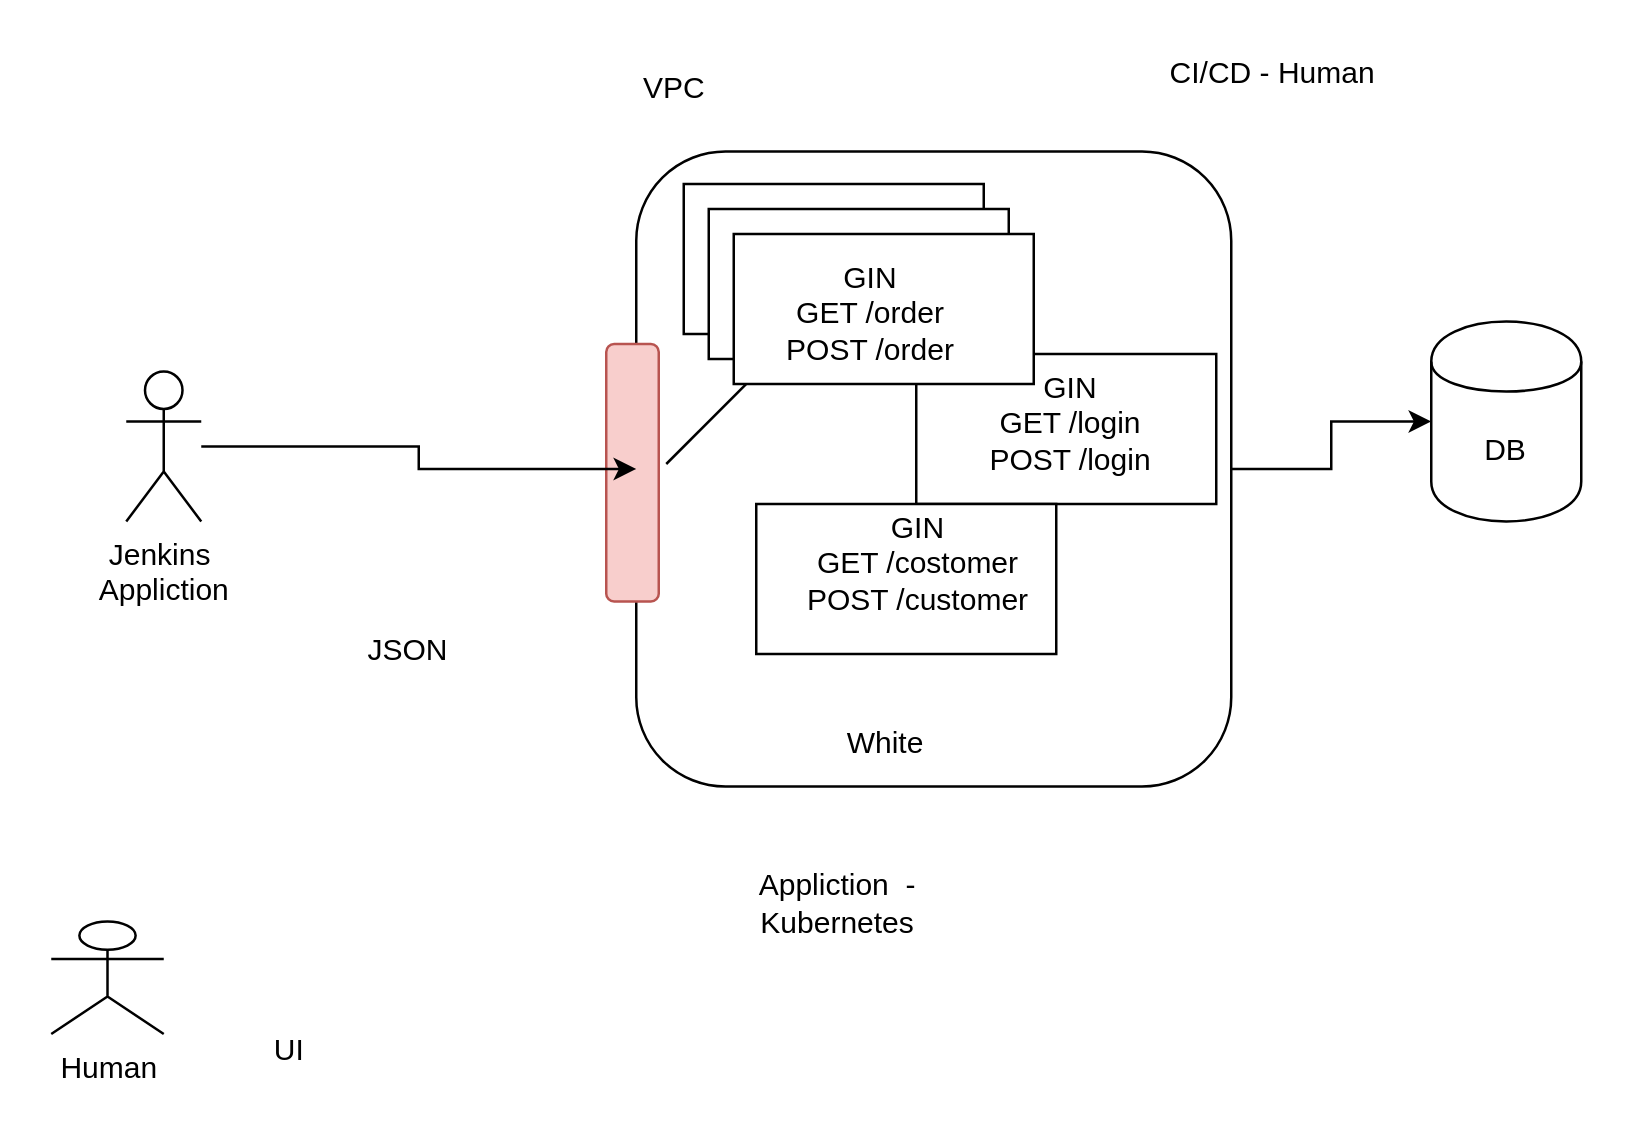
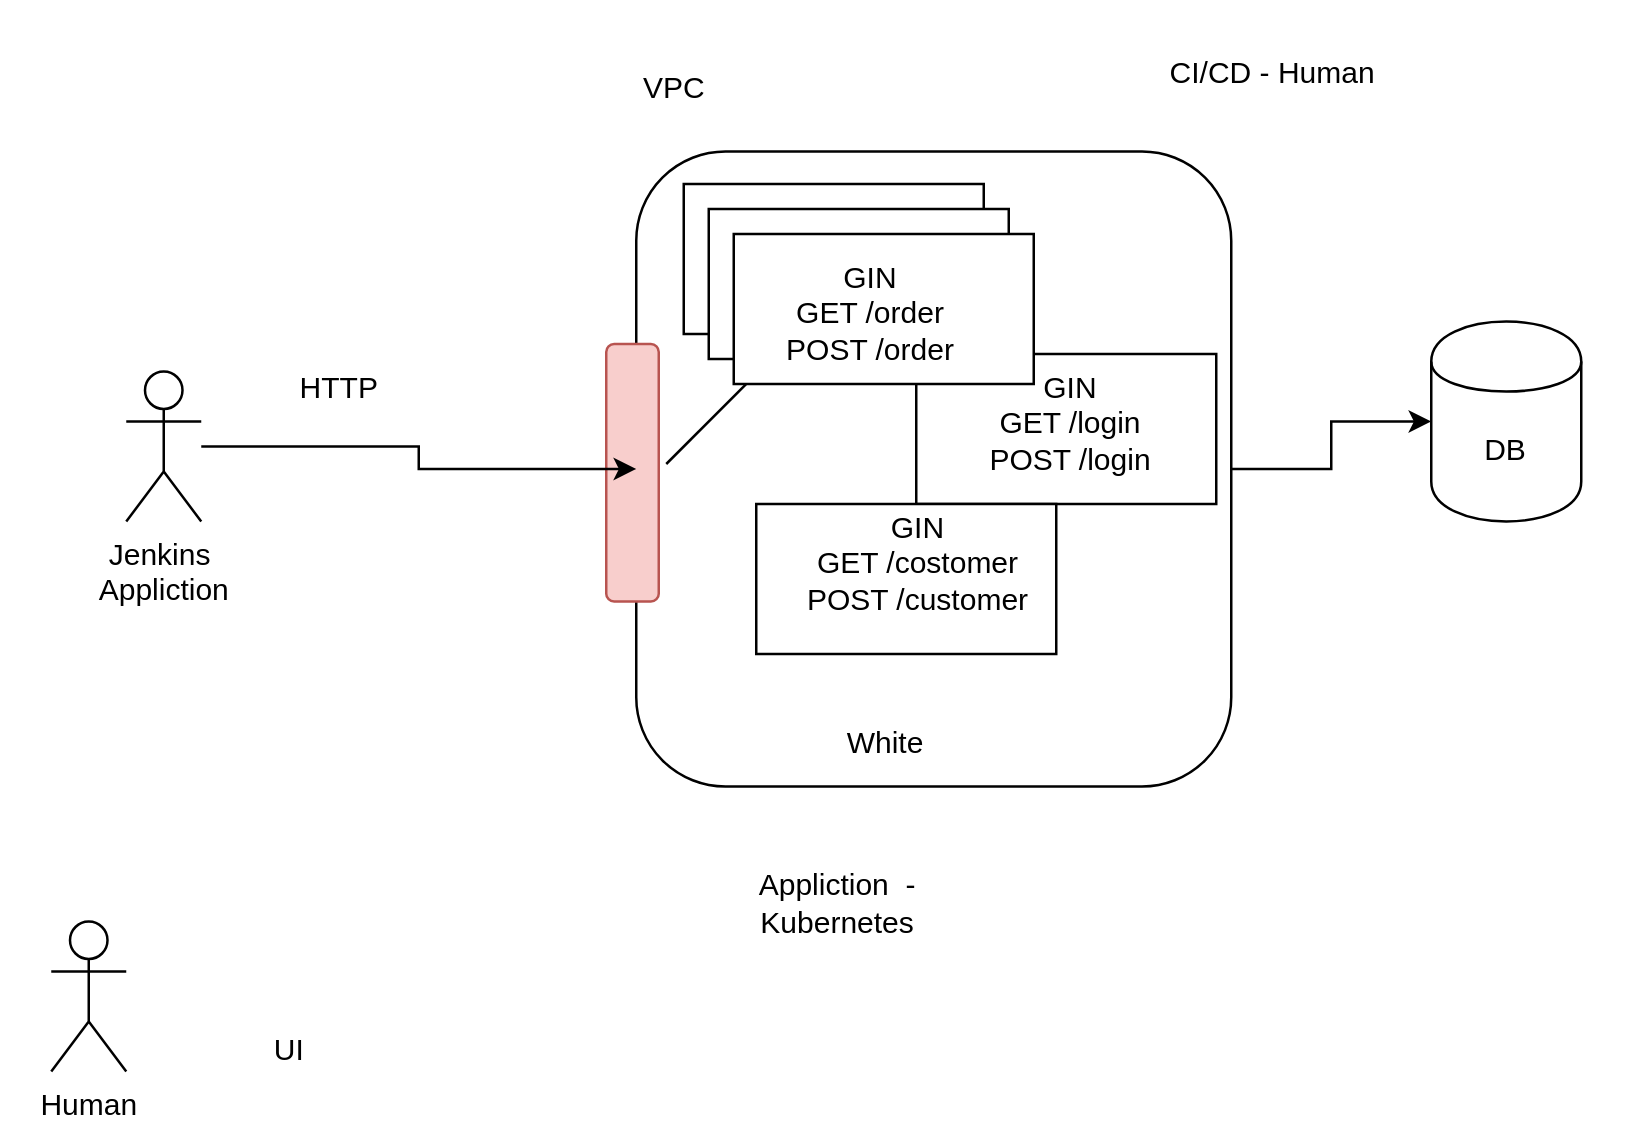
  <mxCell id="0" />
  <mxCell id="1" parent="0" />
  <mxCell id="2" value="" style="rounded=1;whiteSpace=wrap;html=1;" vertex="1" parent="1"><mxGeometry x="254" y="60" width="238" height="254" as="geometry" /></mxCell>
  <mxCell id="3" value="" style="rounded=0;whiteSpace=wrap;html=1;fontStyle=1" vertex="1" parent="1"><mxGeometry x="366" y="141" width="120" height="60" as="geometry" /></mxCell>
  <mxCell id="4" value="" style="rounded=0;whiteSpace=wrap;html=1;" vertex="1" parent="1"><mxGeometry x="302" y="201" width="120" height="60" as="geometry" /></mxCell>
  <mxCell id="5" value="GIN&lt;br&gt;GET /login&lt;br&gt;POST /login" style="text;html=1;strokeColor=none;fillColor=none;align=center;verticalAlign=middle;whiteSpace=wrap;rounded=0;" vertex="1" parent="1"><mxGeometry x="380" y="141" width="96" height="56" as="geometry" /></mxCell>
- <mxCell id="6" value="Human" style="shape=umlActor;verticalLabelPosition=bottom;verticalAlign=top;html=1;outlineConnect=0;" vertex="1" parent="1"><mxGeometry x="20" y="368" width="45" height="45" as="geometry" /></mxCell>
+ <mxCell id="6" value="Human" style="shape=umlActor;verticalLabelPosition=bottom;verticalAlign=top;html=1;outlineConnect=0;" vertex="1" parent="1"><mxGeometry x="20" y="368" width="30" height="60" as="geometry" /></mxCell>
  <mxCell id="7" value="UI" style="text;html=1;align=center;verticalAlign=middle;resizable=0;points=[];autosize=1;" vertex="1" parent="1"><mxGeometry x="104" y="411" width="22" height="18" as="geometry" /></mxCell>
  <mxCell id="8" value="Jenkins&amp;nbsp;&lt;br&gt;Appliction" style="shape=umlActor;verticalLabelPosition=bottom;verticalAlign=top;html=1;outlineConnect=0;" vertex="1" parent="1"><mxGeometry x="50" y="148" width="30" height="60" as="geometry" /></mxCell>
- <mxCell id="9" value="JSON" style="text;html=1;strokeColor=none;fillColor=none;align=center;verticalAlign=middle;whiteSpace=wrap;rounded=0;" vertex="1" parent="1"><mxGeometry x="143" y="250" width="40" height="20" as="geometry" /></mxCell>
  <mxCell id="10" style="edgeStyle=orthogonalEdgeStyle;rounded=0;orthogonalLoop=1;jettySize=auto;html=1;" edge="1" parent="1" source="2" target="12"><mxGeometry relative="1" as="geometry" /></mxCell>
+ <mxCell id="11" value="HTTP" style="text;html=1;align=center;verticalAlign=middle;resizable=0;points=[];autosize=1;" vertex="1" parent="1"><mxGeometry x="114" y="146" width="41" height="18" as="geometry" /></mxCell>
  <mxCell id="12" value="DB" style="shape=cylinder;whiteSpace=wrap;html=1;boundedLbl=1;backgroundOutline=1;" vertex="1" parent="1"><mxGeometry x="572" y="128" width="60" height="80" as="geometry" /></mxCell>
  <mxCell id="13" value="GIN&lt;br&gt;GET /costomer&lt;br&gt;POST /customer" style="text;html=1;strokeColor=none;fillColor=none;align=center;verticalAlign=middle;whiteSpace=wrap;rounded=0;" vertex="1" parent="1"><mxGeometry x="319" y="197" width="96" height="56" as="geometry" /></mxCell>
  <mxCell id="14" value="VPC" style="text;html=1;align=center;verticalAlign=middle;resizable=0;points=[];autosize=1;" vertex="1" parent="1"><mxGeometry x="251" y="26" width="35" height="18" as="geometry" /></mxCell>
  <mxCell id="15" value="White" style="text;html=1;strokeColor=none;fillColor=none;align=center;verticalAlign=middle;whiteSpace=wrap;rounded=0;" vertex="1" parent="1"><mxGeometry x="334" y="287" width="40" height="20" as="geometry" /></mxCell>
  <mxCell id="16" value="" style="rounded=1;whiteSpace=wrap;html=1;fillColor=#f8cecc;strokeColor=#b85450;" vertex="1" parent="1"><mxGeometry x="242" y="137" width="21" height="103" as="geometry" /></mxCell>
  <mxCell id="17" style="edgeStyle=orthogonalEdgeStyle;rounded=0;orthogonalLoop=1;jettySize=auto;html=1;" edge="1" parent="1" source="8" target="2"><mxGeometry relative="1" as="geometry" /></mxCell>
  <mxCell id="18" value="" style="endArrow=classic;html=1;" edge="1" parent="1"><mxGeometry width="50" height="50" relative="1" as="geometry"><mxPoint x="266" y="185" as="sourcePoint" /><mxPoint x="316" y="135" as="targetPoint" /></mxGeometry></mxCell>
  <mxCell id="19" value="" style="rounded=0;whiteSpace=wrap;html=1;" vertex="1" parent="1"><mxGeometry x="273" y="73" width="120" height="60" as="geometry" /></mxCell>
  <mxCell id="20" value="GIN&lt;br&gt;GET /order&lt;br&gt;POST /order" style="text;html=1;strokeColor=none;fillColor=none;align=center;verticalAlign=middle;whiteSpace=wrap;rounded=0;" vertex="1" parent="1"><mxGeometry x="280" y="77" width="96" height="56" as="geometry" /></mxCell>
  <mxCell id="21" value="" style="rounded=0;whiteSpace=wrap;html=1;" vertex="1" parent="1"><mxGeometry x="283" y="83" width="120" height="60" as="geometry" /></mxCell>
  <mxCell id="22" value="GIN&lt;br&gt;GET /order&lt;br&gt;POST /order" style="text;html=1;strokeColor=none;fillColor=none;align=center;verticalAlign=middle;whiteSpace=wrap;rounded=0;" vertex="1" parent="1"><mxGeometry x="290" y="87" width="96" height="56" as="geometry" /></mxCell>
  <mxCell id="23" value="" style="rounded=0;whiteSpace=wrap;html=1;" vertex="1" parent="1"><mxGeometry x="293" y="93" width="120" height="60" as="geometry" /></mxCell>
  <mxCell id="24" value="GIN&lt;br&gt;GET /order&lt;br&gt;POST /order" style="text;html=1;strokeColor=none;fillColor=none;align=center;verticalAlign=middle;whiteSpace=wrap;rounded=0;" vertex="1" parent="1"><mxGeometry x="300" y="97" width="96" height="56" as="geometry" /></mxCell>
  <mxCell id="25" value="Appliction&amp;nbsp; -&amp;nbsp;&lt;br&gt;Kubernetes&amp;nbsp;" style="text;html=1;align=center;verticalAlign=middle;resizable=0;points=[];autosize=1;" vertex="1" parent="1"><mxGeometry x="291" y="345" width="89" height="32" as="geometry" /></mxCell>
  <mxCell id="26" value="CI/CD - Human&amp;nbsp;" style="text;html=1;align=center;verticalAlign=middle;resizable=0;points=[];autosize=1;" vertex="1" parent="1"><mxGeometry x="461" y="20" width="97" height="18" as="geometry" /></mxCell>
